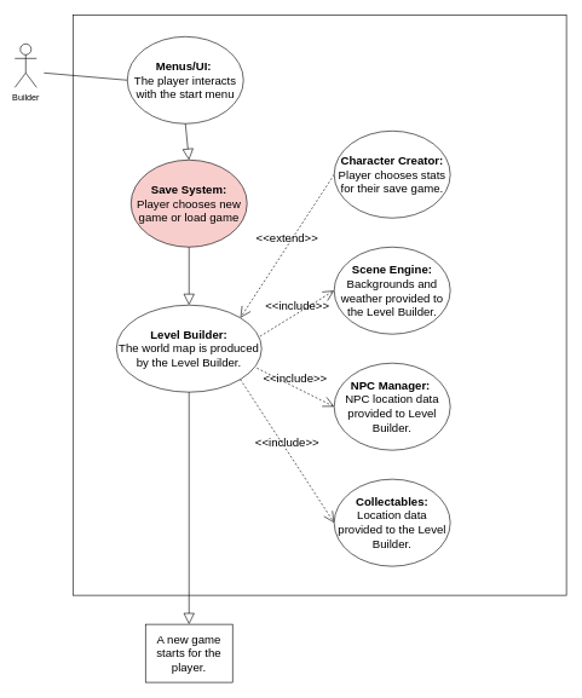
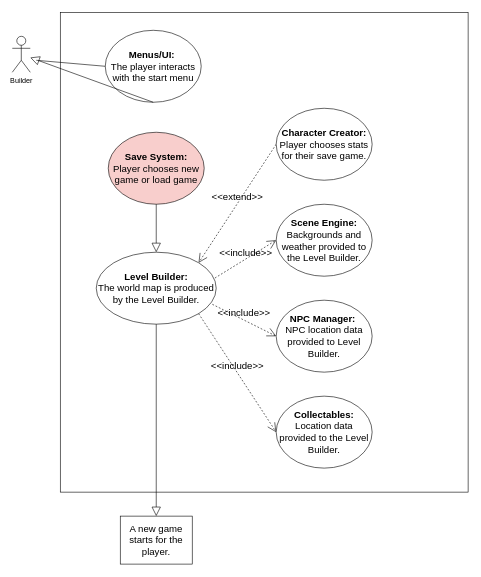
  <mxCell id="0" />
  <mxCell id="1" parent="0" />
  <mxCell id="2" value="" style="whiteSpace=wrap;html=1;fillColor=none;" vertex="1" parent="1"><mxGeometry x="100" y="20" width="680" height="800" as="geometry" /></mxCell>
  <mxCell id="3" value="Builder" style="shape=umlActor;verticalLabelPosition=bottom;verticalAlign=top;html=1;outlineConnect=0;" vertex="1" parent="1"><mxGeometry x="20" y="60" width="30" height="60" as="geometry" /></mxCell>
  <mxCell id="4" value="&lt;div&gt;&lt;font style=&quot;font-size: 16px;&quot;&gt;&lt;b&gt;Menus/UI:&lt;/b&gt;&amp;nbsp;&lt;/font&gt;&lt;/div&gt;&lt;div&gt;&lt;font style=&quot;font-size: 16px;&quot;&gt;The player interacts with the start menu&lt;/font&gt;&lt;/div&gt;" style="ellipse;whiteSpace=wrap;html=1;" vertex="1" parent="1"><mxGeometry x="175" y="50" width="160" height="120" as="geometry" /></mxCell>
  <mxCell id="5" value="&lt;div&gt;&lt;font style=&quot;font-size: 16px;&quot;&gt;&lt;b&gt;Save System:&lt;/b&gt;&lt;/font&gt;&lt;/div&gt;&lt;div&gt;&lt;font style=&quot;font-size: 16px;&quot;&gt;Player chooses new game or load game&lt;/font&gt;&lt;/div&gt;" style="ellipse;whiteSpace=wrap;html=1;fillColor=#f8cecc;" vertex="1" parent="1"><mxGeometry x="180" y="220" width="160" height="120" as="geometry" /></mxCell>
  <mxCell id="6" value="&lt;div&gt;&lt;b&gt;Level Builder:&lt;/b&gt;&lt;/div&gt;&lt;div&gt;The world map is produced by the Level Builder.&lt;/div&gt;" style="ellipse;whiteSpace=wrap;html=1;fontSize=16;" vertex="1" parent="1"><mxGeometry x="160" y="420" width="200" height="120" as="geometry" /></mxCell>
  <mxCell id="7" value="&lt;div&gt;&lt;b&gt;NPC Manager:&lt;/b&gt;&amp;nbsp;&lt;/div&gt;&lt;div&gt;NPC location data provided to Level Builder. &lt;/div&gt;" style="ellipse;whiteSpace=wrap;html=1;fontSize=16;" vertex="1" parent="1"><mxGeometry x="460" y="500" width="160" height="120" as="geometry" /></mxCell>
  <mxCell id="8" value="&amp;lt;&amp;lt;extend&amp;gt;&amp;gt;" style="html=1;verticalAlign=bottom;labelBackgroundColor=none;endArrow=open;endFill=0;dashed=1;rounded=0;exitX=0;exitY=0.5;exitDx=0;exitDy=0;entryX=1;entryY=0;entryDx=0;entryDy=0;endSize=13;fontSize=16;" edge="1" parent="1" source="15" target="6"><mxGeometry width="160" relative="1" as="geometry"><mxPoint x="380" y="139" as="sourcePoint" /><mxPoint x="320" y="139" as="targetPoint" /></mxGeometry></mxCell>
  <mxCell id="9" value="&amp;lt;&amp;lt;include&amp;gt;&amp;gt;" style="html=1;verticalAlign=bottom;labelBackgroundColor=none;endArrow=open;endFill=0;dashed=1;rounded=0;exitX=0.968;exitY=0.724;exitDx=0;exitDy=0;entryX=0;entryY=0.5;entryDx=0;entryDy=0;strokeWidth=1;endSize=13;exitPerimeter=0;fontSize=16;" edge="1" parent="1" source="6" target="7"><mxGeometry width="160" relative="1" as="geometry"><mxPoint x="430" y="460" as="sourcePoint" /><mxPoint x="310" y="460" as="targetPoint" /></mxGeometry></mxCell>
- <mxCell id="10" value="" style="endArrow=block;html=1;rounded=0;exitX=0.5;exitY=1;exitDx=0;exitDy=0;entryX=0.5;entryY=0;entryDx=0;entryDy=0;endFill=0;endSize=13;" edge="1" parent="1" source="4" target="5"><mxGeometry width="50" height="50" relative="1" as="geometry"><mxPoint x="270" y="330" as="sourcePoint" /><mxPoint x="320" y="280" as="targetPoint" /></mxGeometry></mxCell>
+ <mxCell id="10" value="" style="endArrow=block;html=1;rounded=0;exitX=0.5;exitY=1;exitDx=0;exitDy=0;endFill=0;endSize=13;" edge="1" parent="1" source="4" target="3"><mxGeometry width="50" height="50" relative="1" as="geometry"><mxPoint x="270" y="330" as="sourcePoint" /><mxPoint x="320" y="280" as="targetPoint" /></mxGeometry></mxCell>
  <mxCell id="11" value="" style="endArrow=block;html=1;rounded=0;entryX=0.5;entryY=0;entryDx=0;entryDy=0;endFill=0;endSize=13;exitX=0.5;exitY=1;exitDx=0;exitDy=0;" edge="1" parent="1" source="5" target="6"><mxGeometry width="50" height="50" relative="1" as="geometry"><mxPoint x="240" y="360" as="sourcePoint" /><mxPoint x="239.83" y="300" as="targetPoint" /></mxGeometry></mxCell>
  <mxCell id="12" value="&lt;div&gt;&lt;b&gt;Scene Engine:&lt;/b&gt;&lt;/div&gt;&lt;div&gt;Backgrounds and weather provided to the Level Builder.&lt;/div&gt;" style="ellipse;whiteSpace=wrap;html=1;fontSize=16;" vertex="1" parent="1"><mxGeometry x="460" y="340" width="160" height="120" as="geometry" /></mxCell>
  <mxCell id="13" value="&amp;lt;&amp;lt;include&amp;gt;&amp;gt;" style="html=1;verticalAlign=bottom;labelBackgroundColor=none;endArrow=open;endFill=0;dashed=1;rounded=0;exitX=1;exitY=1;exitDx=0;exitDy=0;entryX=0;entryY=0.5;entryDx=0;entryDy=0;strokeWidth=1;endSize=13;fontSize=16;" edge="1" parent="1" source="6" target="18"><mxGeometry width="160" relative="1" as="geometry"><mxPoint x="420" y="339.5" as="sourcePoint" /><mxPoint x="300" y="339.5" as="targetPoint" /></mxGeometry></mxCell>
  <mxCell id="14" value="A new game starts for the player." style="whiteSpace=wrap;html=1;fontSize=16;rounded=0;" vertex="1" parent="1"><mxGeometry x="200" y="860" width="120" height="80" as="geometry" /></mxCell>
  <mxCell id="15" value="&lt;b&gt;Character Creator: &lt;/b&gt;Player chooses stats for their save game." style="ellipse;whiteSpace=wrap;html=1;fontSize=16;" vertex="1" parent="1"><mxGeometry x="460" y="180" width="160" height="120" as="geometry" /></mxCell>
  <mxCell id="16" value="" style="endArrow=block;html=1;rounded=0;entryX=0.5;entryY=0;entryDx=0;entryDy=0;endFill=0;endSize=13;exitX=0.5;exitY=1;exitDx=0;exitDy=0;" edge="1" parent="1" source="6" target="14"><mxGeometry width="50" height="50" relative="1" as="geometry"><mxPoint x="240" y="510" as="sourcePoint" /><mxPoint x="239.5" y="420" as="targetPoint" /></mxGeometry></mxCell>
  <mxCell id="17" value="" style="endArrow=none;html=1;rounded=0;entryX=0;entryY=0.5;entryDx=0;entryDy=0;" edge="1" parent="1" target="4"><mxGeometry width="50" height="50" relative="1" as="geometry"><mxPoint x="60" y="100" as="sourcePoint" /><mxPoint x="370" y="330" as="targetPoint" /></mxGeometry></mxCell>
  <mxCell id="18" value="&lt;div&gt;&lt;b&gt;Collectables:&lt;/b&gt;&lt;/div&gt;&lt;div&gt;Location data provided to the Level Builder.&lt;/div&gt;" style="ellipse;whiteSpace=wrap;html=1;fontSize=16;" vertex="1" parent="1"><mxGeometry x="460" y="660" width="160" height="120" as="geometry" /></mxCell>
  <mxCell id="19" value="&amp;lt;&amp;lt;include&amp;gt;&amp;gt;" style="html=1;verticalAlign=bottom;labelBackgroundColor=none;endArrow=open;endFill=0;dashed=1;rounded=0;exitX=0.989;exitY=0.359;exitDx=0;exitDy=0;entryX=0;entryY=0.5;entryDx=0;entryDy=0;strokeWidth=1;endSize=13;exitPerimeter=0;fontSize=16;" edge="1" parent="1" source="6" target="12"><mxGeometry width="160" relative="1" as="geometry"><mxPoint x="364" y="517" as="sourcePoint" /><mxPoint x="470" y="530" as="targetPoint" /></mxGeometry></mxCell>
